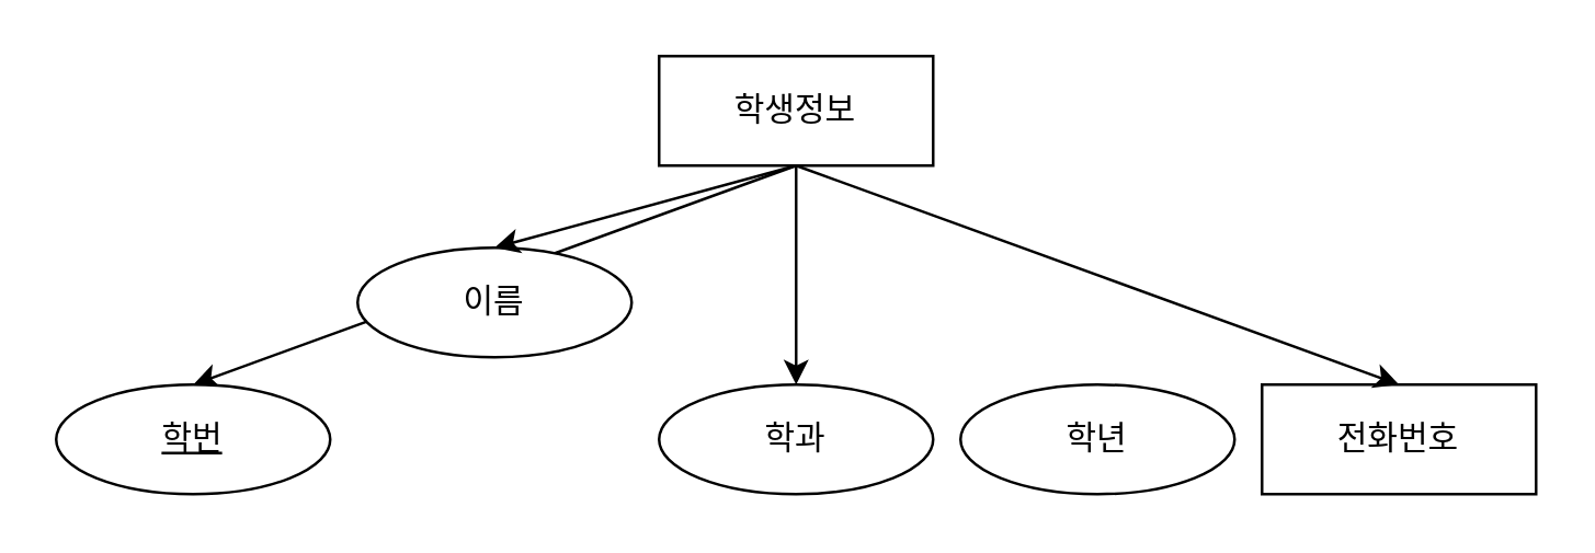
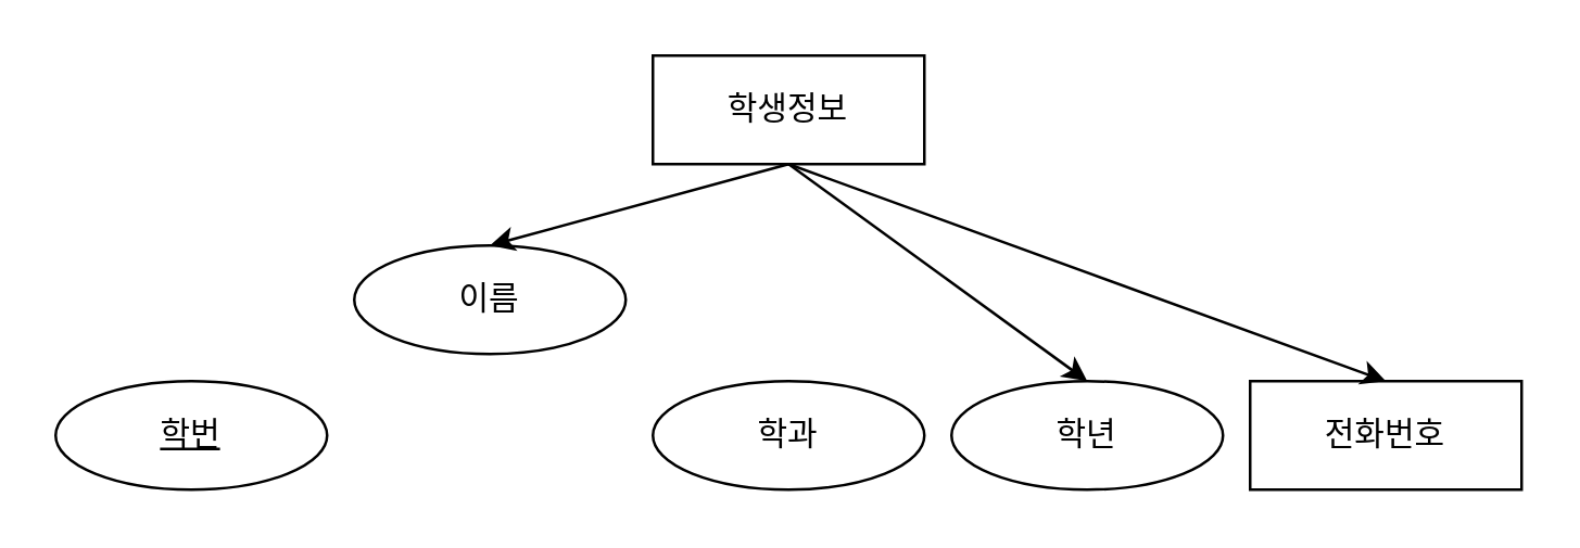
  <mxCell id="0" />
  <mxCell id="1" parent="0" />
- <mxCell id="2" style="rounded=0;orthogonalLoop=1;jettySize=auto;html=1;entryX=0.5;entryY=0;entryDx=0;entryDy=0;exitX=0.5;exitY=1;exitDx=0;exitDy=0;" edge="1" parent="1" source="3" target="4"><mxGeometry relative="1" as="geometry" /></mxCell>
  <mxCell id="3" value="학생정보" style="whiteSpace=wrap;html=1;align=center;" vertex="1" parent="1"><mxGeometry x="240" y="20" width="100" height="40" as="geometry" /></mxCell>
  <mxCell id="4" value="학번" style="ellipse;whiteSpace=wrap;html=1;align=center;fontStyle=4;" vertex="1" parent="1"><mxGeometry x="20" y="140" width="100" height="40" as="geometry" /></mxCell>
  <mxCell id="5" value="이름" style="ellipse;whiteSpace=wrap;html=1;align=center;" vertex="1" parent="1"><mxGeometry x="130" y="90" width="100" height="40" as="geometry" /></mxCell>
  <mxCell id="6" value="학과" style="ellipse;whiteSpace=wrap;html=1;align=center;" vertex="1" parent="1"><mxGeometry x="240" y="140" width="100" height="40" as="geometry" /></mxCell>
  <mxCell id="7" value="전화번호" style="whiteSpace=wrap;html=1;align=center;rounded=0;" vertex="1" parent="1"><mxGeometry x="460" y="140" width="100" height="40" as="geometry" /></mxCell>
  <mxCell id="8" value="학년" style="ellipse;whiteSpace=wrap;html=1;align=center;" vertex="1" parent="1"><mxGeometry x="350" y="140" width="100" height="40" as="geometry" /></mxCell>
  <mxCell id="9" style="rounded=0;orthogonalLoop=1;jettySize=auto;html=1;entryX=0.5;entryY=0;entryDx=0;entryDy=0;exitX=0.5;exitY=1;exitDx=0;exitDy=0;" edge="1" parent="1" source="3" target="5"><mxGeometry relative="1" as="geometry"><mxPoint x="300" y="70" as="sourcePoint" /><mxPoint x="80" y="150" as="targetPoint" /></mxGeometry></mxCell>
- <mxCell id="10" style="rounded=0;orthogonalLoop=1;jettySize=auto;html=1;entryX=0.5;entryY=0;entryDx=0;entryDy=0;exitX=0.5;exitY=1;exitDx=0;exitDy=0;" edge="1" parent="1" source="3" target="6"><mxGeometry relative="1" as="geometry"><mxPoint x="300" y="80" as="sourcePoint" /><mxPoint x="90" y="160" as="targetPoint" /></mxGeometry></mxCell>
+ <mxCell id="11" style="rounded=0;orthogonalLoop=1;jettySize=auto;html=1;entryX=0.5;entryY=0;entryDx=0;entryDy=0;exitX=0.5;exitY=1;exitDx=0;exitDy=0;" edge="1" parent="1" source="3" target="8"><mxGeometry relative="1" as="geometry"><mxPoint x="320" y="90" as="sourcePoint" /><mxPoint x="100" y="170" as="targetPoint" /></mxGeometry></mxCell>
  <mxCell id="12" style="rounded=0;orthogonalLoop=1;jettySize=auto;html=1;entryX=0.5;entryY=0;entryDx=0;entryDy=0;exitX=0.5;exitY=1;exitDx=0;exitDy=0;" edge="1" parent="1" source="3" target="7"><mxGeometry relative="1" as="geometry"><mxPoint x="330" y="100" as="sourcePoint" /><mxPoint x="110" y="180" as="targetPoint" /></mxGeometry></mxCell>
